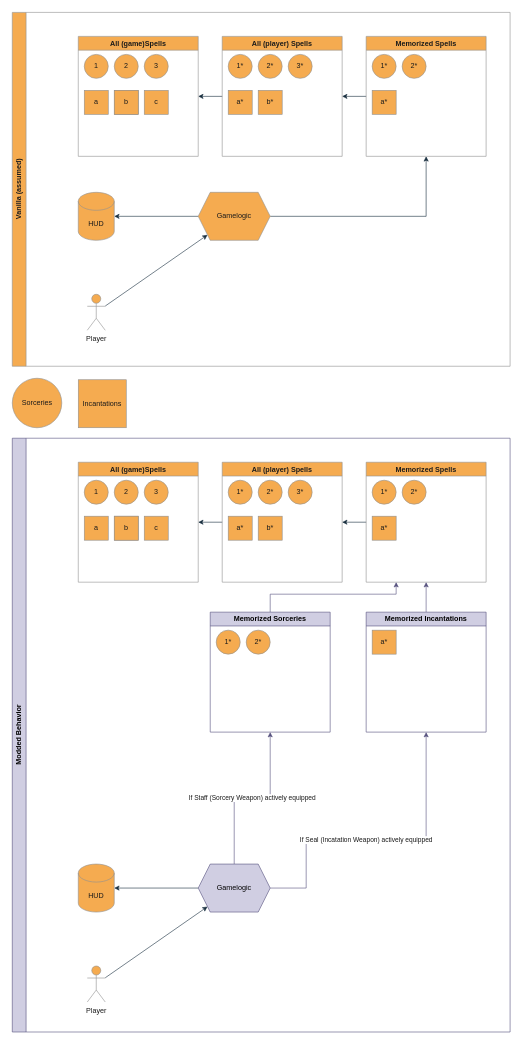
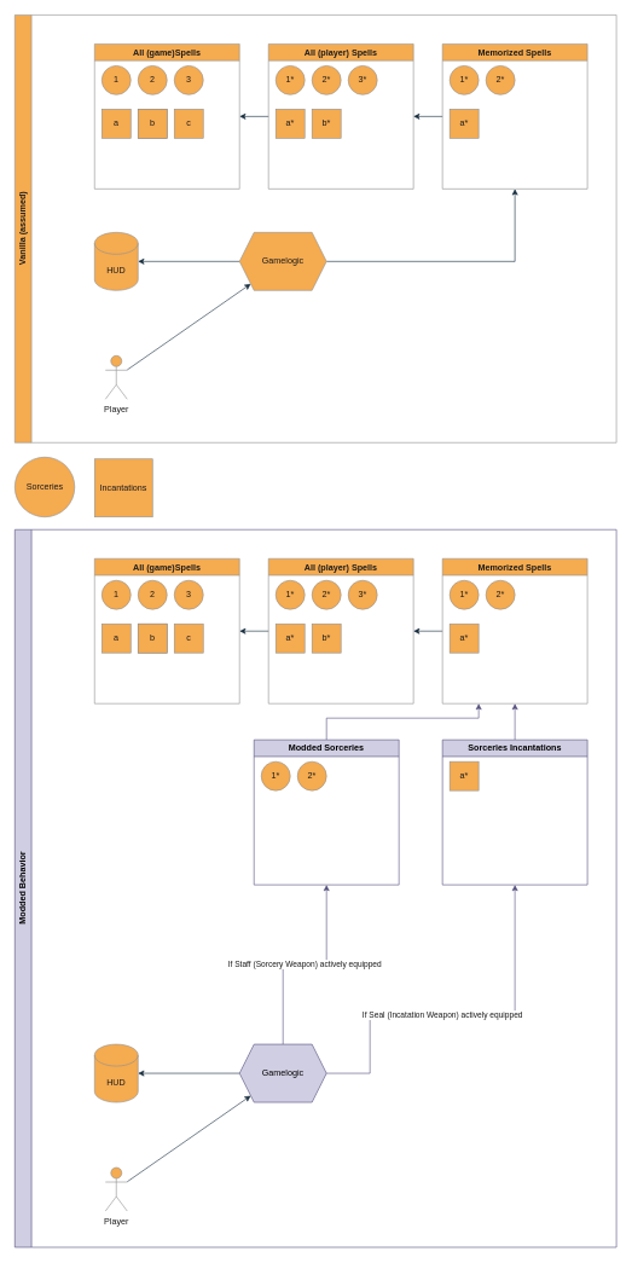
  <mxCell id="0" />
  <mxCell id="1" parent="0" />
  <mxCell id="2" value="Sorceries" style="ellipse;whiteSpace=wrap;html=1;aspect=fixed;strokeColor=#909090;fontColor=#1A1A1A;fillColor=#F5AB50;" vertex="1" parent="1"><mxGeometry x="20" y="630" width="82.5" height="82.5" as="geometry" /></mxCell>
  <mxCell id="3" value="Incantations" style="whiteSpace=wrap;html=1;aspect=fixed;strokeColor=#909090;fontColor=#1A1A1A;fillColor=#F5AB50;" vertex="1" parent="1"><mxGeometry x="130" y="632.5" width="80" height="80" as="geometry" /></mxCell>
  <mxCell id="4" value="Vanilla (assumed)" style="swimlane;horizontal=0;whiteSpace=wrap;html=1;strokeColor=#909090;fontColor=#1A1A1A;fillColor=#F5AB50;" vertex="1" parent="1"><mxGeometry x="20" y="20" width="830" height="590" as="geometry" /></mxCell>
  <mxCell id="5" value="All (game)Spells" style="swimlane;whiteSpace=wrap;html=1;labelBackgroundColor=none;fillColor=#F5AB50;strokeColor=#909090;fontColor=#1A1A1A;" vertex="1" parent="4"><mxGeometry x="110" y="40" width="200" height="200" as="geometry"><mxRectangle x="20" y="20" width="130" height="30" as="alternateBounds" /></mxGeometry></mxCell>
  <mxCell id="6" value="1" style="ellipse;whiteSpace=wrap;html=1;aspect=fixed;strokeColor=#909090;fontColor=#1A1A1A;fillColor=#F5AB50;" vertex="1" parent="5"><mxGeometry x="10" y="30" width="40" height="40" as="geometry" /></mxCell>
  <mxCell id="7" value="a" style="whiteSpace=wrap;html=1;aspect=fixed;strokeColor=#909090;fontColor=#1A1A1A;fillColor=#F5AB50;" vertex="1" parent="5"><mxGeometry x="10" y="90" width="40" height="40" as="geometry" /></mxCell>
  <mxCell id="8" value="2" style="ellipse;whiteSpace=wrap;html=1;aspect=fixed;strokeColor=#909090;fontColor=#1A1A1A;fillColor=#F5AB50;" vertex="1" parent="5"><mxGeometry x="60" y="30" width="40" height="40" as="geometry" /></mxCell>
  <mxCell id="9" value="3" style="ellipse;whiteSpace=wrap;html=1;aspect=fixed;strokeColor=#909090;fontColor=#1A1A1A;fillColor=#F5AB50;" vertex="1" parent="5"><mxGeometry x="110" y="30" width="40" height="40" as="geometry" /></mxCell>
  <mxCell id="10" value="b" style="whiteSpace=wrap;html=1;aspect=fixed;strokeColor=#909090;fontColor=#1A1A1A;fillColor=#F5AB50;" vertex="1" parent="5"><mxGeometry x="60" y="90" width="40" height="40" as="geometry" /></mxCell>
  <mxCell id="11" value="c" style="whiteSpace=wrap;html=1;aspect=fixed;strokeColor=#909090;fontColor=#1A1A1A;fillColor=#F5AB50;" vertex="1" parent="5"><mxGeometry x="110" y="90" width="40" height="40" as="geometry" /></mxCell>
  <mxCell id="12" value="b" style="whiteSpace=wrap;html=1;aspect=fixed;strokeColor=#909090;fontColor=#1A1A1A;fillColor=#F5AB50;" vertex="1" parent="5"><mxGeometry x="60" y="90" width="40" height="40" as="geometry" /></mxCell>
  <mxCell id="13" style="edgeStyle=orthogonalEdgeStyle;rounded=0;orthogonalLoop=1;jettySize=auto;html=1;strokeColor=#182E3E;fontColor=#1A1A1A;" edge="1" parent="4" source="14" target="5"><mxGeometry relative="1" as="geometry" /></mxCell>
  <mxCell id="14" value="All (player) Spells" style="swimlane;whiteSpace=wrap;html=1;labelBackgroundColor=none;fillColor=#F5AB50;strokeColor=#909090;fontColor=#1A1A1A;" vertex="1" parent="4"><mxGeometry x="350" y="40" width="200" height="200" as="geometry"><mxRectangle x="270" y="20" width="130" height="30" as="alternateBounds" /></mxGeometry></mxCell>
  <mxCell id="15" value="1*" style="ellipse;whiteSpace=wrap;html=1;aspect=fixed;strokeColor=#909090;fontColor=#1A1A1A;fillColor=#F5AB50;" vertex="1" parent="14"><mxGeometry x="10" y="30" width="40" height="40" as="geometry" /></mxCell>
  <mxCell id="16" value="2*" style="ellipse;whiteSpace=wrap;html=1;aspect=fixed;strokeColor=#909090;fontColor=#1A1A1A;fillColor=#F5AB50;" vertex="1" parent="14"><mxGeometry x="60" y="30" width="40" height="40" as="geometry" /></mxCell>
  <mxCell id="17" value="3*" style="ellipse;whiteSpace=wrap;html=1;aspect=fixed;strokeColor=#909090;fontColor=#1A1A1A;fillColor=#F5AB50;" vertex="1" parent="14"><mxGeometry x="110" y="30" width="40" height="40" as="geometry" /></mxCell>
  <mxCell id="18" value="b*" style="whiteSpace=wrap;html=1;aspect=fixed;strokeColor=#909090;fontColor=#1A1A1A;fillColor=#F5AB50;" vertex="1" parent="14"><mxGeometry x="60" y="90" width="40" height="40" as="geometry" /></mxCell>
  <mxCell id="19" value="a*" style="whiteSpace=wrap;html=1;aspect=fixed;strokeColor=#909090;fontColor=#1A1A1A;fillColor=#F5AB50;" vertex="1" parent="14"><mxGeometry x="10" y="90" width="40" height="40" as="geometry" /></mxCell>
  <mxCell id="20" style="edgeStyle=orthogonalEdgeStyle;rounded=0;orthogonalLoop=1;jettySize=auto;html=1;strokeColor=#182E3E;fontColor=#1A1A1A;" edge="1" parent="4" source="21" target="14"><mxGeometry relative="1" as="geometry" /></mxCell>
  <mxCell id="21" value="Memorized Spells" style="swimlane;whiteSpace=wrap;html=1;labelBackgroundColor=none;fillColor=#F5AB50;strokeColor=#909090;fontColor=#1A1A1A;" vertex="1" parent="4"><mxGeometry x="590" y="40" width="200" height="200" as="geometry" /></mxCell>
  <mxCell id="22" value="1*" style="ellipse;whiteSpace=wrap;html=1;aspect=fixed;strokeColor=#909090;fontColor=#1A1A1A;fillColor=#F5AB50;" vertex="1" parent="21"><mxGeometry x="10" y="30" width="40" height="40" as="geometry" /></mxCell>
  <mxCell id="23" value="2*" style="ellipse;whiteSpace=wrap;html=1;aspect=fixed;strokeColor=#909090;fontColor=#1A1A1A;fillColor=#F5AB50;" vertex="1" parent="21"><mxGeometry x="60" y="30" width="40" height="40" as="geometry" /></mxCell>
  <mxCell id="24" value="a*" style="whiteSpace=wrap;html=1;aspect=fixed;strokeColor=#909090;fontColor=#1A1A1A;fillColor=#F5AB50;" vertex="1" parent="21"><mxGeometry x="10" y="90" width="40" height="40" as="geometry" /></mxCell>
  <mxCell id="25" value="HUD" style="shape=cylinder3;whiteSpace=wrap;html=1;boundedLbl=1;backgroundOutline=1;size=15;labelBackgroundColor=none;fillColor=#F5AB50;strokeColor=#909090;fontColor=#1A1A1A;" vertex="1" parent="4"><mxGeometry x="110" y="300" width="60" height="80" as="geometry" /></mxCell>
  <mxCell id="26" style="edgeStyle=orthogonalEdgeStyle;rounded=0;orthogonalLoop=1;jettySize=auto;html=1;strokeColor=#182E3E;fontColor=#1A1A1A;" edge="1" parent="4" source="28" target="25"><mxGeometry relative="1" as="geometry" /></mxCell>
  <mxCell id="27" style="edgeStyle=orthogonalEdgeStyle;rounded=0;orthogonalLoop=1;jettySize=auto;html=1;strokeColor=#182E3E;fontColor=#1A1A1A;" edge="1" parent="4" source="28" target="21"><mxGeometry relative="1" as="geometry" /></mxCell>
  <mxCell id="28" value="Gamelogic" style="shape=hexagon;perimeter=hexagonPerimeter2;whiteSpace=wrap;html=1;fixedSize=1;strokeColor=#909090;fontColor=#1A1A1A;fillColor=#F5AB50;" vertex="1" parent="4"><mxGeometry x="310" y="300" width="120" height="80" as="geometry" /></mxCell>
  <mxCell id="29" style="rounded=0;orthogonalLoop=1;jettySize=auto;html=1;strokeColor=#182E3E;fontColor=#1A1A1A;" edge="1" parent="4" source="30" target="28"><mxGeometry relative="1" as="geometry" /></mxCell>
  <mxCell id="30" value="Player" style="shape=umlActor;verticalLabelPosition=bottom;verticalAlign=top;html=1;outlineConnect=0;strokeColor=#909090;fontColor=#1A1A1A;fillColor=#F5AB50;" vertex="1" parent="4"><mxGeometry x="125" y="470" width="30" height="60" as="geometry" /></mxCell>
  <mxCell id="31" value="Modded Behavior" style="swimlane;horizontal=0;whiteSpace=wrap;html=1;strokeColor=#56517e;fillColor=#d0cee2;" vertex="1" parent="1"><mxGeometry x="20" y="730" width="830" height="990" as="geometry" /></mxCell>
  <mxCell id="32" value="All (game)Spells" style="swimlane;whiteSpace=wrap;html=1;labelBackgroundColor=none;fillColor=#F5AB50;strokeColor=#909090;fontColor=#1A1A1A;" vertex="1" parent="31"><mxGeometry x="110" y="40" width="200" height="200" as="geometry"><mxRectangle x="20" y="20" width="130" height="30" as="alternateBounds" /></mxGeometry></mxCell>
  <mxCell id="33" value="1" style="ellipse;whiteSpace=wrap;html=1;aspect=fixed;strokeColor=#909090;fontColor=#1A1A1A;fillColor=#F5AB50;" vertex="1" parent="32"><mxGeometry x="10" y="30" width="40" height="40" as="geometry" /></mxCell>
  <mxCell id="34" value="a" style="whiteSpace=wrap;html=1;aspect=fixed;strokeColor=#909090;fontColor=#1A1A1A;fillColor=#F5AB50;" vertex="1" parent="32"><mxGeometry x="10" y="90" width="40" height="40" as="geometry" /></mxCell>
  <mxCell id="35" value="2" style="ellipse;whiteSpace=wrap;html=1;aspect=fixed;strokeColor=#909090;fontColor=#1A1A1A;fillColor=#F5AB50;" vertex="1" parent="32"><mxGeometry x="60" y="30" width="40" height="40" as="geometry" /></mxCell>
  <mxCell id="36" value="3" style="ellipse;whiteSpace=wrap;html=1;aspect=fixed;strokeColor=#909090;fontColor=#1A1A1A;fillColor=#F5AB50;" vertex="1" parent="32"><mxGeometry x="110" y="30" width="40" height="40" as="geometry" /></mxCell>
  <mxCell id="37" value="b" style="whiteSpace=wrap;html=1;aspect=fixed;strokeColor=#909090;fontColor=#1A1A1A;fillColor=#F5AB50;" vertex="1" parent="32"><mxGeometry x="60" y="90" width="40" height="40" as="geometry" /></mxCell>
  <mxCell id="38" value="c" style="whiteSpace=wrap;html=1;aspect=fixed;strokeColor=#909090;fontColor=#1A1A1A;fillColor=#F5AB50;" vertex="1" parent="32"><mxGeometry x="110" y="90" width="40" height="40" as="geometry" /></mxCell>
  <mxCell id="39" value="b" style="whiteSpace=wrap;html=1;aspect=fixed;strokeColor=#909090;fontColor=#1A1A1A;fillColor=#F5AB50;" vertex="1" parent="32"><mxGeometry x="60" y="90" width="40" height="40" as="geometry" /></mxCell>
  <mxCell id="40" style="edgeStyle=orthogonalEdgeStyle;rounded=0;orthogonalLoop=1;jettySize=auto;html=1;strokeColor=#182E3E;fontColor=#1A1A1A;" edge="1" parent="31" source="41" target="32"><mxGeometry relative="1" as="geometry" /></mxCell>
  <mxCell id="41" value="All (player) Spells" style="swimlane;whiteSpace=wrap;html=1;labelBackgroundColor=none;fillColor=#F5AB50;strokeColor=#909090;fontColor=#1A1A1A;" vertex="1" parent="31"><mxGeometry x="350" y="40" width="200" height="200" as="geometry"><mxRectangle x="270" y="20" width="130" height="30" as="alternateBounds" /></mxGeometry></mxCell>
  <mxCell id="42" value="1*" style="ellipse;whiteSpace=wrap;html=1;aspect=fixed;strokeColor=#909090;fontColor=#1A1A1A;fillColor=#F5AB50;" vertex="1" parent="41"><mxGeometry x="10" y="30" width="40" height="40" as="geometry" /></mxCell>
  <mxCell id="43" value="2*" style="ellipse;whiteSpace=wrap;html=1;aspect=fixed;strokeColor=#909090;fontColor=#1A1A1A;fillColor=#F5AB50;" vertex="1" parent="41"><mxGeometry x="60" y="30" width="40" height="40" as="geometry" /></mxCell>
  <mxCell id="44" value="3*" style="ellipse;whiteSpace=wrap;html=1;aspect=fixed;strokeColor=#909090;fontColor=#1A1A1A;fillColor=#F5AB50;" vertex="1" parent="41"><mxGeometry x="110" y="30" width="40" height="40" as="geometry" /></mxCell>
  <mxCell id="45" value="b*" style="whiteSpace=wrap;html=1;aspect=fixed;strokeColor=#909090;fontColor=#1A1A1A;fillColor=#F5AB50;" vertex="1" parent="41"><mxGeometry x="60" y="90" width="40" height="40" as="geometry" /></mxCell>
  <mxCell id="46" value="a*" style="whiteSpace=wrap;html=1;aspect=fixed;strokeColor=#909090;fontColor=#1A1A1A;fillColor=#F5AB50;" vertex="1" parent="41"><mxGeometry x="10" y="90" width="40" height="40" as="geometry" /></mxCell>
  <mxCell id="47" style="edgeStyle=orthogonalEdgeStyle;rounded=0;orthogonalLoop=1;jettySize=auto;html=1;strokeColor=#182E3E;fontColor=#1A1A1A;" edge="1" parent="31" source="48" target="41"><mxGeometry relative="1" as="geometry" /></mxCell>
  <mxCell id="48" value="Memorized Spells" style="swimlane;whiteSpace=wrap;html=1;labelBackgroundColor=none;fillColor=#F5AB50;strokeColor=#909090;fontColor=#1A1A1A;" vertex="1" parent="31"><mxGeometry x="590" y="40" width="200" height="200" as="geometry" /></mxCell>
  <mxCell id="49" value="1*" style="ellipse;whiteSpace=wrap;html=1;aspect=fixed;strokeColor=#909090;fontColor=#1A1A1A;fillColor=#F5AB50;" vertex="1" parent="48"><mxGeometry x="10" y="30" width="40" height="40" as="geometry" /></mxCell>
  <mxCell id="50" value="2*" style="ellipse;whiteSpace=wrap;html=1;aspect=fixed;strokeColor=#909090;fontColor=#1A1A1A;fillColor=#F5AB50;" vertex="1" parent="48"><mxGeometry x="60" y="30" width="40" height="40" as="geometry" /></mxCell>
  <mxCell id="51" value="a*" style="whiteSpace=wrap;html=1;aspect=fixed;strokeColor=#909090;fontColor=#1A1A1A;fillColor=#F5AB50;" vertex="1" parent="48"><mxGeometry x="10" y="90" width="40" height="40" as="geometry" /></mxCell>
  <mxCell id="52" value="HUD" style="shape=cylinder3;whiteSpace=wrap;html=1;boundedLbl=1;backgroundOutline=1;size=15;labelBackgroundColor=none;fillColor=#F5AB50;strokeColor=#909090;fontColor=#1A1A1A;" vertex="1" parent="31"><mxGeometry x="110" y="710" width="60" height="80" as="geometry" /></mxCell>
  <mxCell id="53" style="edgeStyle=orthogonalEdgeStyle;rounded=0;orthogonalLoop=1;jettySize=auto;html=1;strokeColor=#182E3E;fontColor=#1A1A1A;" edge="1" parent="31" source="56" target="52"><mxGeometry relative="1" as="geometry" /></mxCell>
  <mxCell id="54" value="If Seal (Incatation Weapon) actively equipped" style="edgeStyle=orthogonalEdgeStyle;rounded=0;orthogonalLoop=1;jettySize=auto;html=1;strokeColor=#56517e;fontColor=#1A1A1A;fillColor=#d0cee2;" edge="1" parent="31" source="56" target="64"><mxGeometry x="-0.077" relative="1" as="geometry"><Array as="points"><mxPoint x="490" y="750" /><mxPoint x="490" y="670" /><mxPoint x="690" y="670" /></Array><mxPoint as="offset" /></mxGeometry></mxCell>
  <mxCell id="55" value="If Staff (Sorcery Weapon) actively equipped" style="edgeStyle=orthogonalEdgeStyle;rounded=0;orthogonalLoop=1;jettySize=auto;html=1;strokeColor=#56517e;fontColor=#1A1A1A;fillColor=#d0cee2;" edge="1" parent="31" source="56" target="60"><mxGeometry relative="1" as="geometry" /></mxCell>
  <mxCell id="56" value="Gamelogic" style="shape=hexagon;perimeter=hexagonPerimeter2;whiteSpace=wrap;html=1;fixedSize=1;strokeColor=#56517e;fillColor=#d0cee2;" vertex="1" parent="31"><mxGeometry x="310" y="710" width="120" height="80" as="geometry" /></mxCell>
  <mxCell id="57" style="rounded=0;orthogonalLoop=1;jettySize=auto;html=1;strokeColor=#182E3E;fontColor=#1A1A1A;" edge="1" parent="31" source="58" target="56"><mxGeometry relative="1" as="geometry" /></mxCell>
  <mxCell id="58" value="Player" style="shape=umlActor;verticalLabelPosition=bottom;verticalAlign=top;html=1;outlineConnect=0;strokeColor=#909090;fontColor=#1A1A1A;fillColor=#F5AB50;" vertex="1" parent="31"><mxGeometry x="125" y="880" width="30" height="60" as="geometry" /></mxCell>
  <mxCell id="59" style="edgeStyle=orthogonalEdgeStyle;rounded=0;orthogonalLoop=1;jettySize=auto;html=1;strokeColor=#56517e;fontColor=#1A1A1A;fillColor=#d0cee2;" edge="1" parent="31" source="60" target="48"><mxGeometry relative="1" as="geometry"><Array as="points"><mxPoint x="430" y="260" /><mxPoint x="640" y="260" /></Array></mxGeometry></mxCell>
- <mxCell id="60" value="Memorized Sorceries" style="swimlane;whiteSpace=wrap;html=1;labelBackgroundColor=none;fillColor=#d0cee2;strokeColor=#56517e;" vertex="1" parent="31"><mxGeometry x="330" y="290" width="200" height="200" as="geometry" /></mxCell>
+ <mxCell id="60" value="Modded Sorceries" style="swimlane;whiteSpace=wrap;html=1;labelBackgroundColor=none;fillColor=#d0cee2;strokeColor=#56517e;" vertex="1" parent="31"><mxGeometry x="330" y="290" width="200" height="200" as="geometry" /></mxCell>
  <mxCell id="61" value="1*" style="ellipse;whiteSpace=wrap;html=1;aspect=fixed;strokeColor=#909090;fontColor=#1A1A1A;fillColor=#F5AB50;" vertex="1" parent="60"><mxGeometry x="10" y="30" width="40" height="40" as="geometry" /></mxCell>
  <mxCell id="62" value="2*" style="ellipse;whiteSpace=wrap;html=1;aspect=fixed;strokeColor=#909090;fontColor=#1A1A1A;fillColor=#F5AB50;" vertex="1" parent="60"><mxGeometry x="60" y="30" width="40" height="40" as="geometry" /></mxCell>
  <mxCell id="63" style="edgeStyle=orthogonalEdgeStyle;rounded=0;orthogonalLoop=1;jettySize=auto;html=1;strokeColor=#56517e;fontColor=#1A1A1A;fillColor=#d0cee2;" edge="1" parent="31" source="64" target="48"><mxGeometry relative="1" as="geometry" /></mxCell>
- <mxCell id="64" value="Memorized Incantations" style="swimlane;whiteSpace=wrap;html=1;labelBackgroundColor=none;fillColor=#d0cee2;strokeColor=#56517e;" vertex="1" parent="31"><mxGeometry x="590" y="290" width="200" height="200" as="geometry" /></mxCell>
+ <mxCell id="64" value="Sorceries Incantations" style="swimlane;whiteSpace=wrap;html=1;labelBackgroundColor=none;fillColor=#d0cee2;strokeColor=#56517e;" vertex="1" parent="31"><mxGeometry x="590" y="290" width="200" height="200" as="geometry" /></mxCell>
  <mxCell id="65" value="a*" style="whiteSpace=wrap;html=1;aspect=fixed;strokeColor=#909090;fontColor=#1A1A1A;fillColor=#F5AB50;" vertex="1" parent="64"><mxGeometry x="10" y="30" width="40" height="40" as="geometry" /></mxCell>
